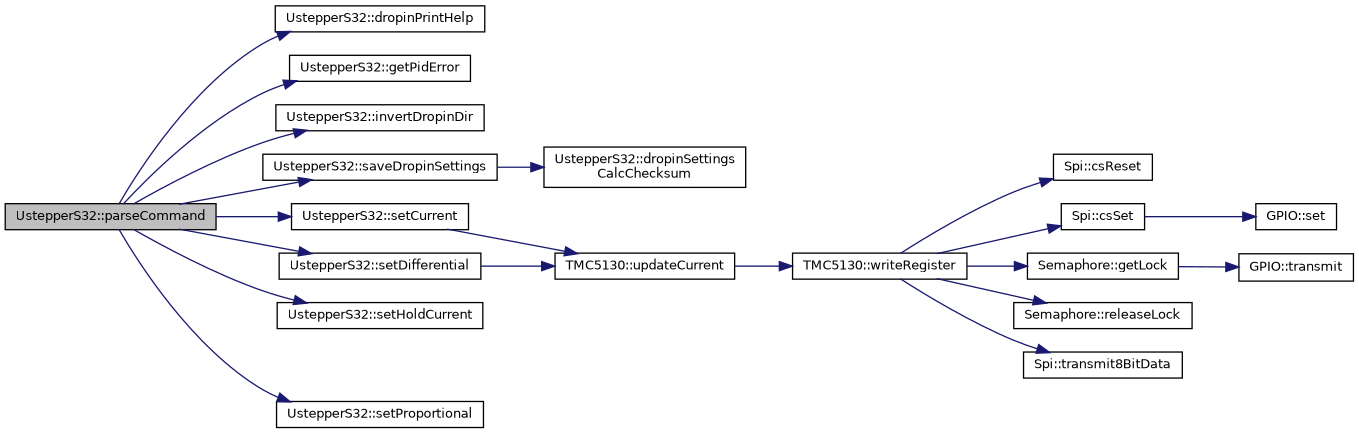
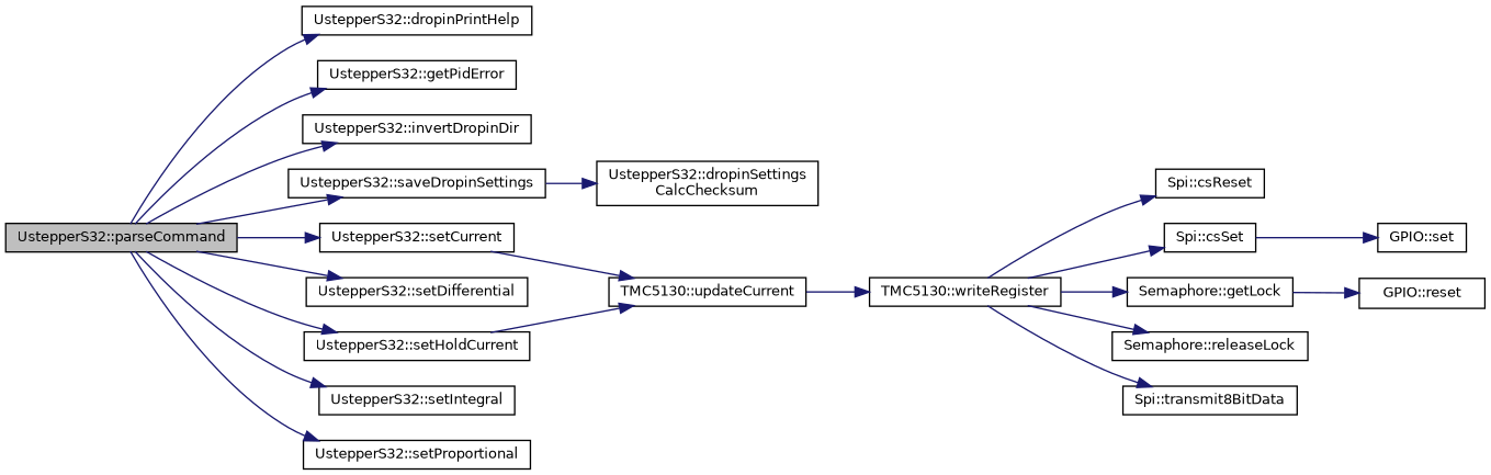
  digraph {
    rankdir=LR
    node [color=black fillcolor=white fontname=Helvetica fontsize=10 shape=record style=filled]
    edge [color=midnightblue fontname=Helvetica fontsize=10 labelfontname=Helvetica labelfontsize=10 style=solid]
    n1 [fillcolor=grey75 fontcolor=black height=0.2 label="UstepperS32::parseCommand" width=0.4]
    n2 [height=0.2 label="UstepperS32::dropinPrintHelp" width=0.4]
    n3 [height=0.2 label="UstepperS32::getPidError" width=0.4]
    n4 [height=0.2 label="UstepperS32::invertDropinDir" width=0.4]
    n5 [height=0.2 label="UstepperS32::saveDropinSettings" width=0.4]
    n6 [height=0.2 label="UstepperS32::setCurrent" width=0.4]
    n7 [height=0.2 label="UstepperS32::setDifferential" width=0.4]
    n8 [height=0.2 label="UstepperS32::setHoldCurrent" width=0.4]
+   n9 [height=0.2 label="UstepperS32::setIntegral" width=0.4]
    n10 [height=0.2 label="UstepperS32::setProportional" width=0.4]
    n11 [height=0.2 label="UstepperS32::dropinSettings\lCalcChecksum" width=0.4]
    n12 [height=0.2 label="TMC5130::updateCurrent" width=0.4]
    n13 [height=0.2 label="TMC5130::writeRegister" width=0.4]
    n14 [height=0.2 label="Spi::csReset" width=0.4]
    n15 [height=0.2 label="Spi::csSet" width=0.4]
    n16 [height=0.2 label="Semaphore::getLock" width=0.4]
    n17 [height=0.2 label="Semaphore::releaseLock" width=0.4]
    n18 [height=0.2 label="Spi::transmit8BitData" width=0.4]
    n19 [height=0.2 label="GPIO::set" width=0.4]
-   n20 [height=0.2 label="GPIO::transmit" width=0.4]
+   n20 [height=0.2 label="GPIO::reset" width=0.4]
    n1 -> n2
    n1 -> n3
    n1 -> n4
    n1 -> n5
    n1 -> n6
    n1 -> n7
    n1 -> n8
+   n1 -> n9
    n1 -> n10
    n5 -> n11
    n6 -> n12
-   n7 -> n12
+   n8 -> n12
    n12 -> n13
    n13 -> n14
    n13 -> n15
    n13 -> n16
    n13 -> n17
    n13 -> n18
    n15 -> n19
    n16 -> n20
  }
